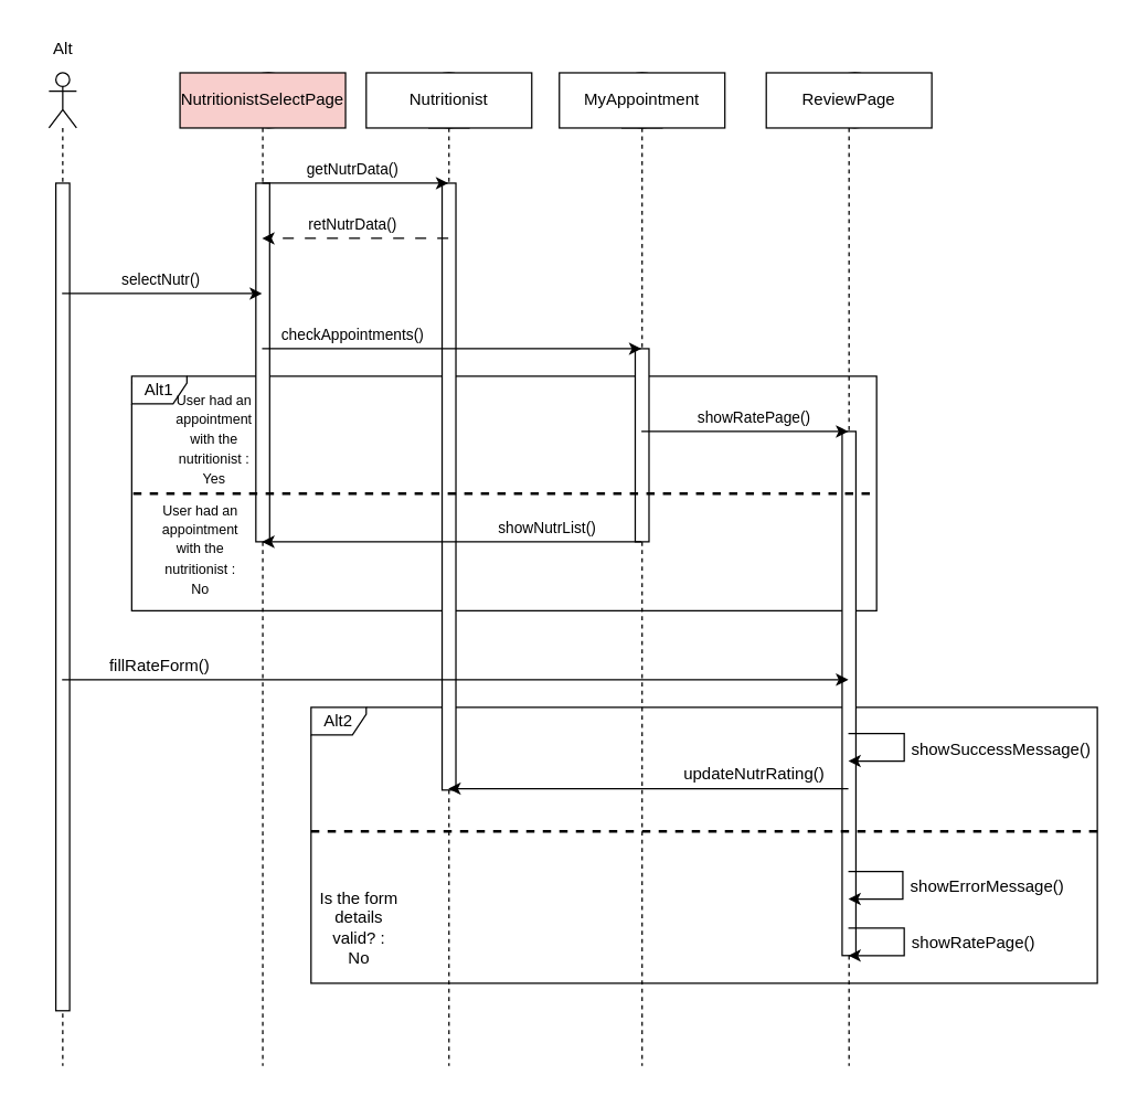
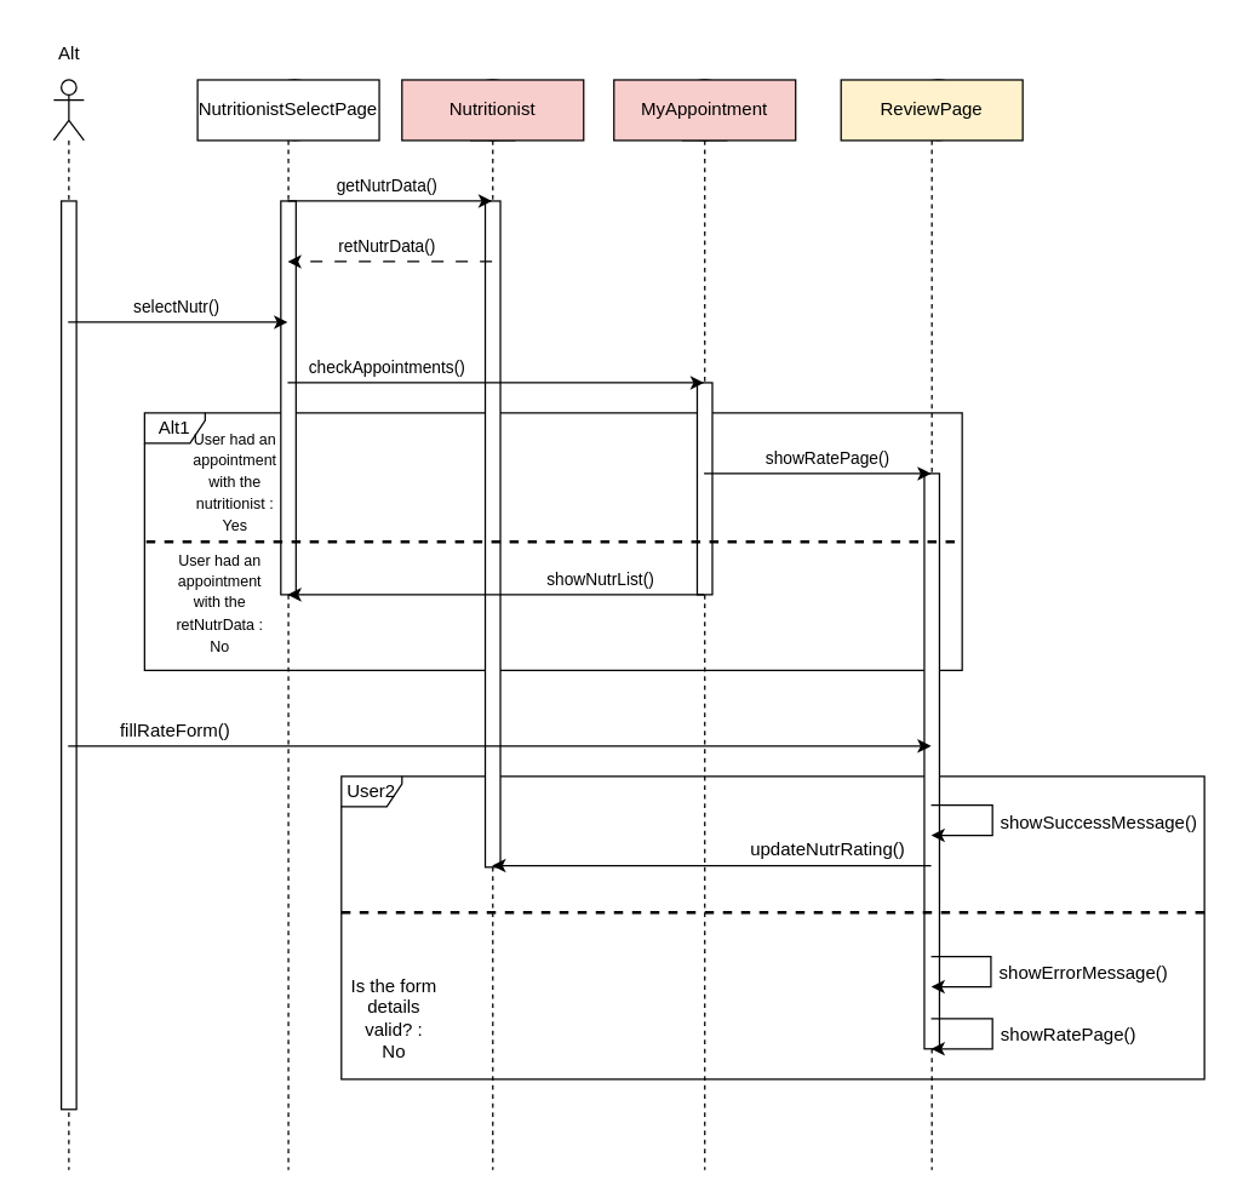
  <mxCell id="0" />
  <mxCell id="1" parent="0" />
- <mxCell id="2" value="Alt2" style="shape=umlFrame;whiteSpace=wrap;html=1;fontSize=12;width=40;height=20;" parent="1" vertex="1"><mxGeometry x="225" y="512" width="570" height="200" as="geometry" /></mxCell>
+ <mxCell id="2" value="User2" style="shape=umlFrame;whiteSpace=wrap;html=1;fontSize=12;width=40;height=20;" parent="1" vertex="1"><mxGeometry x="225" y="512" width="570" height="200" as="geometry" /></mxCell>
  <mxCell id="3" value="Alt1" style="shape=umlFrame;whiteSpace=wrap;html=1;width=40;height=20;" parent="1" vertex="1"><mxGeometry x="95" y="272" width="540" height="170" as="geometry" /></mxCell>
  <mxCell id="4" value="" style="shape=umlLifeline;participant=umlEntity;perimeter=lifelinePerimeter;whiteSpace=wrap;html=1;container=1;collapsible=0;recursiveResize=0;verticalAlign=top;spacingTop=36;outlineConnect=0;" parent="1" vertex="1"><mxGeometry x="445" y="52" width="40" height="720" as="geometry" /></mxCell>
  <mxCell id="5" value="" style="html=1;points=[];perimeter=orthogonalPerimeter;fontSize=12;" parent="4" vertex="1"><mxGeometry x="15" y="200" width="10" height="140" as="geometry" /></mxCell>
  <mxCell id="6" value="" style="shape=umlLifeline;participant=umlActor;perimeter=lifelinePerimeter;whiteSpace=wrap;html=1;container=1;collapsible=0;recursiveResize=0;verticalAlign=top;spacingTop=36;outlineConnect=0;" parent="1" vertex="1"><mxGeometry x="35" y="52" width="20" height="720" as="geometry" /></mxCell>
  <mxCell id="7" value="" style="html=1;points=[];perimeter=orthogonalPerimeter;fontSize=12;" parent="6" vertex="1"><mxGeometry x="5" y="80" width="10" height="600" as="geometry" /></mxCell>
  <mxCell id="8" value="" style="shape=umlLifeline;participant=umlBoundary;perimeter=lifelinePerimeter;whiteSpace=wrap;html=1;container=1;collapsible=0;recursiveResize=0;verticalAlign=top;spacingTop=36;outlineConnect=0;" parent="1" vertex="1"><mxGeometry x="165" y="52" width="50" height="720" as="geometry" /></mxCell>
  <mxCell id="9" value="" style="html=1;points=[];perimeter=orthogonalPerimeter;fontSize=12;" parent="8" vertex="1"><mxGeometry x="20" y="80" width="10" height="260" as="geometry" /></mxCell>
  <mxCell id="10" value="" style="shape=umlLifeline;participant=umlEntity;perimeter=lifelinePerimeter;whiteSpace=wrap;html=1;container=1;collapsible=0;recursiveResize=0;verticalAlign=top;spacingTop=36;outlineConnect=0;" parent="1" vertex="1"><mxGeometry x="305" y="52" width="40" height="720" as="geometry" /></mxCell>
  <mxCell id="11" value="" style="html=1;points=[];perimeter=orthogonalPerimeter;fontSize=12;" parent="10" vertex="1"><mxGeometry x="15" y="80" width="10" height="440" as="geometry" /></mxCell>
  <mxCell id="12" value="" style="shape=umlLifeline;participant=umlBoundary;perimeter=lifelinePerimeter;whiteSpace=wrap;html=1;container=1;collapsible=0;recursiveResize=0;verticalAlign=top;spacingTop=36;outlineConnect=0;" parent="1" vertex="1"><mxGeometry x="590" y="52" width="50" height="720" as="geometry" /></mxCell>
  <mxCell id="13" value="" style="html=1;points=[];perimeter=orthogonalPerimeter;fontSize=12;" parent="12" vertex="1"><mxGeometry x="20" y="260" width="10" height="380" as="geometry" /></mxCell>
  <mxCell id="14" value="getNutrData()" style="endArrow=classic;html=1;rounded=0;" parent="1" source="8" target="10" edge="1"><mxGeometry x="-0.03" y="10" width="50" height="50" relative="1" as="geometry"><mxPoint x="215" y="142" as="sourcePoint" /><mxPoint x="265" y="92" as="targetPoint" /><Array as="points"><mxPoint x="275" y="132" /></Array><mxPoint as="offset" /></mxGeometry></mxCell>
  <mxCell id="15" value="retNutrData()" style="endArrow=classic;html=1;rounded=0;dashed=1;dashPattern=8 8;" parent="1" source="10" target="8" edge="1"><mxGeometry x="0.03" y="-10" width="50" height="50" relative="1" as="geometry"><mxPoint x="245" y="242" as="sourcePoint" /><mxPoint x="295" y="192" as="targetPoint" /><Array as="points"><mxPoint x="295" y="172" /></Array><mxPoint as="offset" /></mxGeometry></mxCell>
  <mxCell id="16" value="selectNutr()" style="endArrow=classic;html=1;rounded=0;" parent="1" source="6" target="8" edge="1"><mxGeometry x="-0.028" y="10" width="50" height="50" relative="1" as="geometry"><mxPoint x="115" y="262" as="sourcePoint" /><mxPoint x="165" y="212" as="targetPoint" /><Array as="points"><mxPoint x="105" y="212" /></Array><mxPoint x="1" as="offset" /></mxGeometry></mxCell>
  <mxCell id="17" value="checkAppointments()" style="endArrow=classic;html=1;rounded=0;" parent="1" source="8" target="4" edge="1"><mxGeometry x="-0.524" y="10" width="50" height="50" relative="1" as="geometry"><mxPoint x="235" y="272" as="sourcePoint" /><mxPoint x="285" y="222" as="targetPoint" /><Array as="points"><mxPoint x="285" y="252" /></Array><mxPoint as="offset" /></mxGeometry></mxCell>
  <mxCell id="18" value="showRatePage()" style="endArrow=classic;html=1;rounded=0;" parent="1" source="4" target="12" edge="1"><mxGeometry x="0.073" y="10" width="50" height="50" relative="1" as="geometry"><mxPoint x="525" y="312" as="sourcePoint" /><mxPoint x="575" y="262" as="targetPoint" /><Array as="points"><mxPoint x="545" y="312" /></Array><mxPoint x="1" as="offset" /></mxGeometry></mxCell>
  <mxCell id="19" value="showNutrList()" style="endArrow=classic;html=1;rounded=0;" parent="1" source="4" target="8" edge="1"><mxGeometry x="-0.494" y="-10" width="50" height="50" relative="1" as="geometry"><mxPoint x="375" y="422" as="sourcePoint" /><mxPoint x="425" y="372" as="targetPoint" /><Array as="points"><mxPoint x="365" y="392" /></Array><mxPoint x="1" as="offset" /></mxGeometry></mxCell>
  <mxCell id="20" value="" style="endArrow=none;dashed=1;html=1;rounded=0;exitX=0.002;exitY=0.5;exitDx=0;exitDy=0;exitPerimeter=0;entryX=0.998;entryY=0.5;entryDx=0;entryDy=0;entryPerimeter=0;strokeWidth=2;" parent="1" source="3" target="3" edge="1"><mxGeometry width="50" height="50" relative="1" as="geometry"><mxPoint x="225" y="352" as="sourcePoint" /><mxPoint x="275" y="302" as="targetPoint" /></mxGeometry></mxCell>
  <mxCell id="21" value="&lt;font style=&quot;font-size: 10px;&quot;&gt;User had an appointment with the nutritionist : Yes&lt;/font&gt;" style="text;html=1;strokeColor=none;fillColor=none;align=center;verticalAlign=middle;whiteSpace=wrap;rounded=0;" parent="1" vertex="1"><mxGeometry x="125" y="302" width="60" height="30" as="geometry" /></mxCell>
- <mxCell id="22" value="&lt;font style=&quot;font-size: 10px;&quot;&gt;User had an appointment with the nutritionist : No&lt;/font&gt;" style="text;html=1;strokeColor=none;fillColor=none;align=center;verticalAlign=middle;whiteSpace=wrap;rounded=0;" parent="1" vertex="1"><mxGeometry x="115" y="382" width="60" height="30" as="geometry" /></mxCell>
+ <mxCell id="22" value="&lt;font style=&quot;font-size: 10px;&quot;&gt;User had an appointment with the retNutrData : No&lt;/font&gt;" style="text;html=1;strokeColor=none;fillColor=none;align=center;verticalAlign=middle;whiteSpace=wrap;rounded=0;" parent="1" vertex="1"><mxGeometry x="115" y="382" width="60" height="30" as="geometry" /></mxCell>
  <mxCell id="23" value="fillRateForm()" style="endArrow=classic;html=1;rounded=0;strokeWidth=1;fontSize=12;" parent="1" source="6" target="12" edge="1"><mxGeometry x="-0.753" y="10" width="50" height="50" relative="1" as="geometry"><mxPoint x="95" y="522" as="sourcePoint" /><mxPoint x="145" y="472" as="targetPoint" /><Array as="points"><mxPoint x="265" y="492" /></Array><mxPoint as="offset" /></mxGeometry></mxCell>
  <mxCell id="24" value="updateNutrRating()" style="endArrow=classic;html=1;rounded=0;strokeWidth=1;fontSize=12;" parent="1" edge="1"><mxGeometry x="-0.521" y="-10" width="50" height="50" relative="1" as="geometry"><mxPoint x="614.5" y="571" as="sourcePoint" /><mxPoint x="324.5" y="571" as="targetPoint" /><mxPoint as="offset" /></mxGeometry></mxCell>
  <mxCell id="25" value="showRatePage()" style="endArrow=classic;html=1;rounded=0;strokeWidth=1;fontSize=12;" parent="1" edge="1"><mxGeometry y="50" width="50" height="50" relative="1" as="geometry"><mxPoint x="614.5" y="672" as="sourcePoint" /><mxPoint x="614.5" y="692" as="targetPoint" /><Array as="points"><mxPoint x="655" y="672" /><mxPoint x="655" y="692" /></Array><mxPoint as="offset" /></mxGeometry></mxCell>
  <mxCell id="26" value="showErrorMessage()" style="endArrow=classic;html=1;rounded=0;strokeWidth=1;fontSize=12;" parent="1" edge="1"><mxGeometry y="61" width="50" height="50" relative="1" as="geometry"><mxPoint x="614.5" y="631" as="sourcePoint" /><mxPoint x="614.5" y="651" as="targetPoint" /><Array as="points"><mxPoint x="654" y="631" /><mxPoint x="654" y="651" /></Array><mxPoint as="offset" /></mxGeometry></mxCell>
  <mxCell id="27" value="" style="endArrow=none;dashed=1;html=1;rounded=0;strokeWidth=2;fontSize=12;exitX=0;exitY=0.45;exitDx=0;exitDy=0;exitPerimeter=0;entryX=1.002;entryY=0.45;entryDx=0;entryDy=0;entryPerimeter=0;" parent="1" source="2" target="2" edge="1"><mxGeometry width="50" height="50" relative="1" as="geometry"><mxPoint x="385" y="642" as="sourcePoint" /><mxPoint x="435" y="592" as="targetPoint" /></mxGeometry></mxCell>
  <mxCell id="28" value="showSuccessMessage()" style="endArrow=classic;html=1;rounded=0;strokeWidth=1;fontSize=12;" parent="1" source="12" target="12" edge="1"><mxGeometry x="0.02" y="70" width="50" height="50" relative="1" as="geometry"><mxPoint x="615.5" y="531" as="sourcePoint" /><mxPoint x="615.5" y="551" as="targetPoint" /><Array as="points"><mxPoint x="655" y="531" /><mxPoint x="655" y="551" /></Array><mxPoint as="offset" /></mxGeometry></mxCell>
  <mxCell id="29" value="Is the form details valid? :&lt;br&gt;No" style="text;html=1;strokeColor=none;fillColor=none;align=center;verticalAlign=middle;whiteSpace=wrap;rounded=0;fontSize=12;" parent="1" vertex="1"><mxGeometry x="230" y="657" width="60" height="30" as="geometry" /></mxCell>
- <mxCell id="30" value="NutritionistSelectPage" style="rounded=0;whiteSpace=wrap;html=1;fillColor=#f8cecc;" vertex="1" parent="1"><mxGeometry x="130" y="52" width="120" height="40" as="geometry" /></mxCell>
- <mxCell id="31" value="Nutritionist" style="rounded=0;whiteSpace=wrap;html=1;" vertex="1" parent="1"><mxGeometry x="265" y="52" width="120" height="40" as="geometry" /></mxCell>
- <mxCell id="32" value="MyAppointment" style="rounded=0;whiteSpace=wrap;html=1;" vertex="1" parent="1"><mxGeometry x="405" y="52" width="120" height="40" as="geometry" /></mxCell>
- <mxCell id="33" value="ReviewPage" style="rounded=0;whiteSpace=wrap;html=1;" vertex="1" parent="1"><mxGeometry x="555" y="52" width="120" height="40" as="geometry" /></mxCell>
+ <mxCell id="30" value="NutritionistSelectPage" style="rounded=0;whiteSpace=wrap;html=1;" vertex="1" parent="1"><mxGeometry x="130" y="52" width="120" height="40" as="geometry" /></mxCell>
+ <mxCell id="31" value="Nutritionist" style="rounded=0;whiteSpace=wrap;html=1;fillColor=#f8cecc;" vertex="1" parent="1"><mxGeometry x="265" y="52" width="120" height="40" as="geometry" /></mxCell>
+ <mxCell id="32" value="MyAppointment" style="rounded=0;whiteSpace=wrap;html=1;fillColor=#f8cecc;" vertex="1" parent="1"><mxGeometry x="405" y="52" width="120" height="40" as="geometry" /></mxCell>
+ <mxCell id="33" value="ReviewPage" style="rounded=0;whiteSpace=wrap;html=1;fillColor=#fff2cc;" vertex="1" parent="1"><mxGeometry x="555" y="52" width="120" height="40" as="geometry" /></mxCell>
  <mxCell id="34" value="Alt" style="text;html=1;align=center;verticalAlign=middle;resizable=0;points=[];autosize=1;strokeColor=none;fillColor=none;" vertex="1" parent="1"><mxGeometry x="20" y="20" width="50" height="30" as="geometry" /></mxCell>
